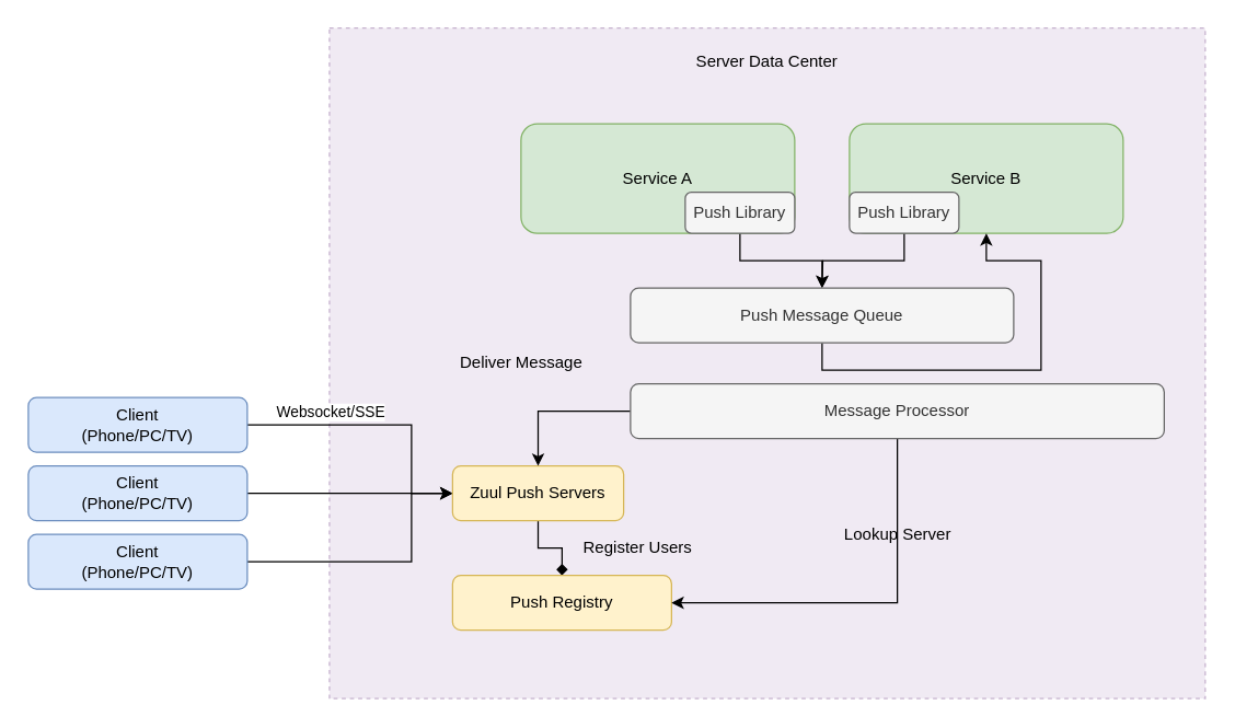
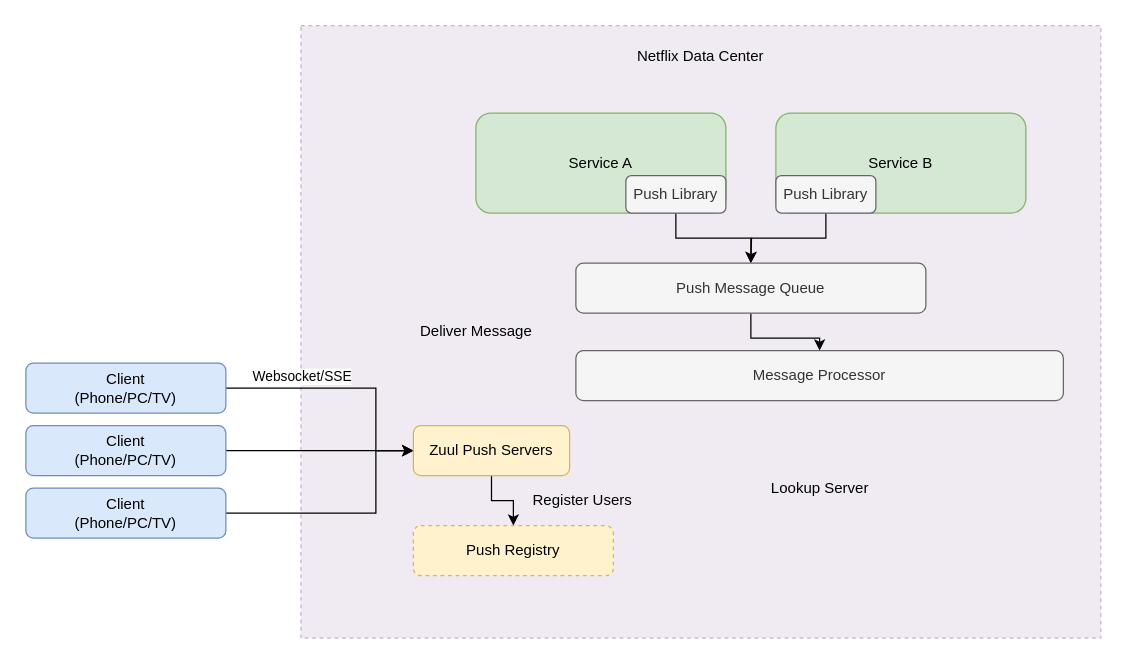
  <mxCell id="0" />
  <mxCell id="1" parent="0" />
  <mxCell id="2" value="" style="rounded=0;whiteSpace=wrap;html=1;fillColor=#e1d5e7;strokeColor=#9673a6;gradientColor=none;opacity=50;dashed=1;" vertex="1" parent="1"><mxGeometry x="240" y="20" width="640" height="490" as="geometry" /></mxCell>
  <mxCell id="3" style="edgeStyle=orthogonalEdgeStyle;rounded=0;orthogonalLoop=1;jettySize=auto;html=1;exitX=1;exitY=0.5;exitDx=0;exitDy=0;entryX=0;entryY=0.5;entryDx=0;entryDy=0;" edge="1" parent="1" source="5" target="11"><mxGeometry relative="1" as="geometry"><Array as="points"><mxPoint x="300" y="310" /><mxPoint x="300" y="360" /></Array></mxGeometry></mxCell>
  <mxCell id="4" value="Websocket/SSE" style="edgeLabel;html=1;align=center;verticalAlign=middle;resizable=0;points=[];" vertex="1" connectable="0" parent="3"><mxGeometry x="-0.58" y="4" relative="1" as="geometry"><mxPoint x="18" y="-6" as="offset" /></mxGeometry></mxCell>
  <mxCell id="5" value="Client&lt;br&gt;(Phone/PC/TV)" style="rounded=1;whiteSpace=wrap;html=1;fillColor=#dae8fc;strokeColor=#6c8ebf;" vertex="1" parent="1"><mxGeometry x="20" y="290" width="160" height="40" as="geometry" /></mxCell>
  <mxCell id="6" style="edgeStyle=orthogonalEdgeStyle;rounded=0;orthogonalLoop=1;jettySize=auto;html=1;exitX=1;exitY=0.5;exitDx=0;exitDy=0;entryX=0;entryY=0.5;entryDx=0;entryDy=0;" edge="1" parent="1" source="7" target="11"><mxGeometry relative="1" as="geometry"><mxPoint x="260" y="360" as="targetPoint" /></mxGeometry></mxCell>
  <mxCell id="7" value="Client&lt;br&gt;(Phone/PC/TV)" style="rounded=1;whiteSpace=wrap;html=1;fillColor=#dae8fc;strokeColor=#6c8ebf;" vertex="1" parent="1"><mxGeometry x="20" y="340" width="160" height="40" as="geometry" /></mxCell>
  <mxCell id="8" style="edgeStyle=orthogonalEdgeStyle;rounded=0;orthogonalLoop=1;jettySize=auto;html=1;exitX=1;exitY=0.5;exitDx=0;exitDy=0;entryX=0;entryY=0.5;entryDx=0;entryDy=0;" edge="1" parent="1" source="9" target="11"><mxGeometry relative="1" as="geometry"><Array as="points"><mxPoint x="300" y="410" /><mxPoint x="300" y="360" /></Array></mxGeometry></mxCell>
  <mxCell id="9" value="Client&lt;br&gt;(Phone/PC/TV)" style="rounded=1;whiteSpace=wrap;html=1;fillColor=#dae8fc;strokeColor=#6c8ebf;" vertex="1" parent="1"><mxGeometry x="20" y="390" width="160" height="40" as="geometry" /></mxCell>
- <mxCell id="10" style="edgeStyle=orthogonalEdgeStyle;rounded=0;orthogonalLoop=1;jettySize=auto;html=1;exitX=0.5;exitY=1;exitDx=0;exitDy=0;entryX=0.5;entryY=0;entryDx=0;entryDy=0;endArrow=diamond;" edge="1" parent="1" source="11" target="12"><mxGeometry relative="1" as="geometry" /></mxCell>
+ <mxCell id="10" style="edgeStyle=orthogonalEdgeStyle;rounded=0;orthogonalLoop=1;jettySize=auto;html=1;exitX=0.5;exitY=1;exitDx=0;exitDy=0;entryX=0.5;entryY=0;entryDx=0;entryDy=0;" edge="1" parent="1" source="11" target="12"><mxGeometry relative="1" as="geometry" /></mxCell>
  <mxCell id="11" value="Zuul Push Servers" style="rounded=1;whiteSpace=wrap;html=1;fillColor=#fff2cc;strokeColor=#d6b656;" vertex="1" parent="1"><mxGeometry x="330" y="340" width="125" height="40" as="geometry" /></mxCell>
- <mxCell id="12" value="Push Registry" style="rounded=1;whiteSpace=wrap;html=1;fillColor=#fff2cc;strokeColor=#d6b656;" vertex="1" parent="1"><mxGeometry x="330" y="420" width="160" height="40" as="geometry" /></mxCell>
+ <mxCell id="12" value="Push Registry" style="rounded=1;whiteSpace=wrap;html=1;fillColor=#fff2cc;strokeColor=#d6b656;dashed=1;" vertex="1" parent="1"><mxGeometry x="330" y="420" width="160" height="40" as="geometry" /></mxCell>
  <mxCell id="13" value="Register Users" style="text;html=1;align=center;verticalAlign=middle;resizable=0;points=[];autosize=1;strokeColor=none;fillColor=none;" vertex="1" parent="1"><mxGeometry x="420" y="390" width="90" height="20" as="geometry" /></mxCell>
  <mxCell id="14" value="Service A" style="rounded=1;whiteSpace=wrap;html=1;fillColor=#d5e8d4;strokeColor=#82b366;" vertex="1" parent="1"><mxGeometry x="380" width="200" height="80" as="geometry" y="90" /></mxCell>
  <mxCell id="15" style="edgeStyle=orthogonalEdgeStyle;rounded=0;orthogonalLoop=1;jettySize=auto;html=1;exitX=0.5;exitY=1;exitDx=0;exitDy=0;entryX=0.5;entryY=0;entryDx=0;entryDy=0;" edge="1" parent="1" source="16" target="21"><mxGeometry relative="1" as="geometry" /></mxCell>
  <mxCell id="16" value="Push Library" style="rounded=1;whiteSpace=wrap;html=1;fillColor=#f5f5f5;strokeColor=#666666;fontColor=#333333;" vertex="1" parent="1"><mxGeometry x="500" y="140" width="80" height="30" as="geometry" /></mxCell>
  <mxCell id="17" value="Service B" style="rounded=1;whiteSpace=wrap;html=1;fillColor=#d5e8d4;strokeColor=#82b366;" vertex="1" parent="1"><mxGeometry x="620" width="200" height="80" as="geometry" y="90" /></mxCell>
  <mxCell id="18" style="edgeStyle=orthogonalEdgeStyle;rounded=0;orthogonalLoop=1;jettySize=auto;html=1;exitX=0.5;exitY=1;exitDx=0;exitDy=0;" edge="1" parent="1" source="19"><mxGeometry relative="1" as="geometry"><mxPoint x="600" y="210" as="targetPoint" /></mxGeometry></mxCell>
  <mxCell id="19" value="Push Library" style="rounded=1;whiteSpace=wrap;html=1;fillColor=#f5f5f5;fontColor=#333333;strokeColor=#666666;" vertex="1" parent="1"><mxGeometry x="620" y="140" width="80" height="30" as="geometry" /></mxCell>
- <mxCell id="20" style="edgeStyle=orthogonalEdgeStyle;rounded=0;orthogonalLoop=1;jettySize=auto;html=1;exitX=0.5;exitY=1;exitDx=0;exitDy=0;" edge="1" parent="1" source="21" target="17"><mxGeometry relative="1" as="geometry" /></mxCell>
+ <mxCell id="20" style="edgeStyle=orthogonalEdgeStyle;rounded=0;orthogonalLoop=1;jettySize=auto;html=1;exitX=0.5;exitY=1;exitDx=0;exitDy=0;entryX=0.5;entryY=0;entryDx=0;entryDy=0;" edge="1" parent="1" source="21" target="24"><mxGeometry relative="1" as="geometry" /></mxCell>
  <mxCell id="21" value="Push Message Queue" style="rounded=1;whiteSpace=wrap;html=1;fillColor=#f5f5f5;fontColor=#333333;strokeColor=#666666;" vertex="1" parent="1"><mxGeometry x="460" y="210" width="280" height="40" as="geometry" /></mxCell>
- <mxCell id="22" style="edgeStyle=orthogonalEdgeStyle;rounded=0;orthogonalLoop=1;jettySize=auto;html=1;exitX=0.5;exitY=1;exitDx=0;exitDy=0;entryX=1;entryY=0.5;entryDx=0;entryDy=0;" edge="1" parent="1" source="24" target="12"><mxGeometry relative="1" as="geometry" /></mxCell>
- <mxCell id="23" style="edgeStyle=orthogonalEdgeStyle;rounded=0;orthogonalLoop=1;jettySize=auto;html=1;exitX=0;exitY=0.5;exitDx=0;exitDy=0;entryX=0.5;entryY=0;entryDx=0;entryDy=0;" edge="1" parent="1" source="24" target="11"><mxGeometry relative="1" as="geometry" /></mxCell>
  <mxCell id="24" value="Message Processor" style="rounded=1;whiteSpace=wrap;html=1;fillColor=#f5f5f5;fontColor=#333333;strokeColor=#666666;" vertex="1" parent="1"><mxGeometry x="460" y="280" width="390" height="40" as="geometry" /></mxCell>
  <mxCell id="25" value="Lookup Server" style="text;html=1;align=center;verticalAlign=middle;resizable=0;points=[];autosize=1;strokeColor=none;fillColor=none;" vertex="1" parent="1"><mxGeometry x="610" y="380" width="90" height="20" as="geometry" /></mxCell>
  <mxCell id="26" value="Deliver Message" style="text;html=1;align=center;verticalAlign=middle;resizable=0;points=[];autosize=1;strokeColor=none;fillColor=none;" vertex="1" parent="1"><mxGeometry x="330" y="255" width="100" height="20" as="geometry" /></mxCell>
- <mxCell id="27" value="Server Data Center" style="text;html=1;strokeColor=none;fillColor=none;align=center;verticalAlign=middle;whiteSpace=wrap;rounded=0;dashed=1;opacity=50;" vertex="1" parent="1"><mxGeometry x="495" y="30" width="130" height="30" as="geometry" /></mxCell>
+ <mxCell id="27" value="Netflix Data Center" style="text;html=1;strokeColor=none;fillColor=none;align=center;verticalAlign=middle;whiteSpace=wrap;rounded=0;dashed=1;opacity=50;" vertex="1" parent="1"><mxGeometry x="495" y="30" width="130" height="30" as="geometry" /></mxCell>
